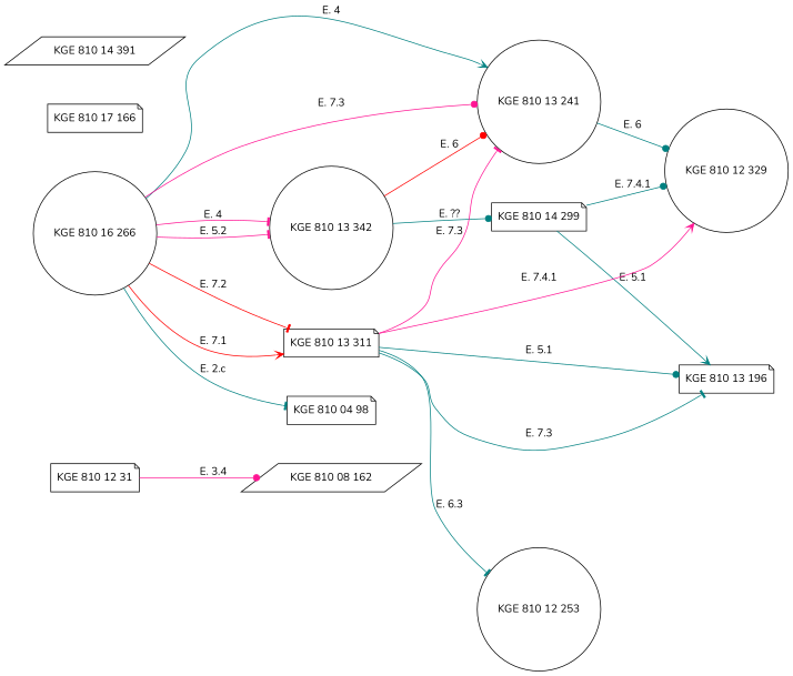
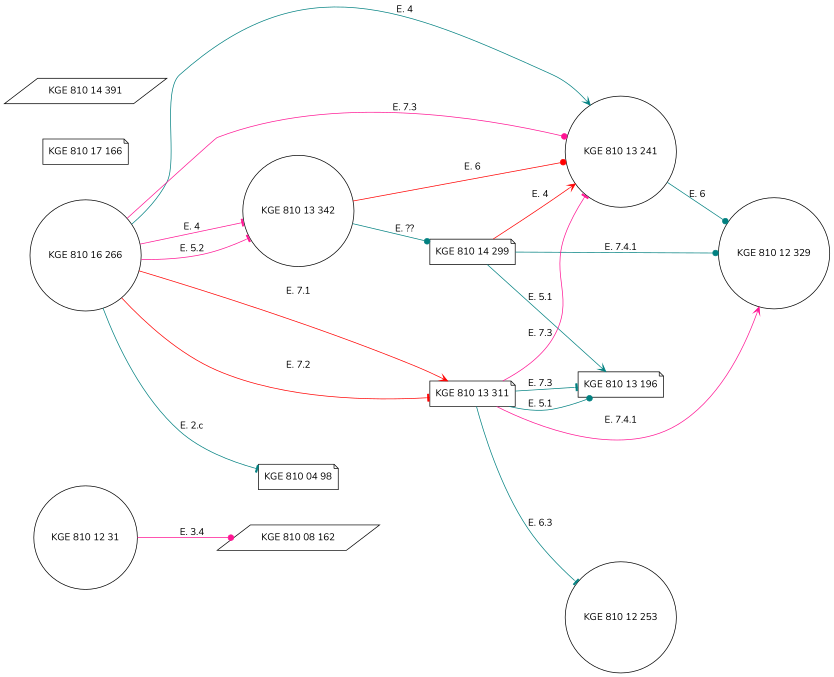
  digraph {
    fontname=Nunito
    nodesep=0.7
    rankdir=LR
    node [fontname=Nunito shape=note]
    edge [arrowhead=dot color=teal fontname=Nunito]
    "KGE 810 08 162" [shape=parallelogram]
-   "KGE 810 12 31"
+   "KGE 810 12 31" [shape=circle]
    "KGE 810 13 241" [shape=circle]
    "KGE 810 12 329" [shape=circle]
    "KGE 810 13 342" [shape=circle]
    "KGE 810 14 299"
    "KGE 810 13 311"
    "KGE 810 13 196"
    "KGE 810 12 253" [shape=circle]
    "KGE 810 16 266" [shape=circle]
    "KGE 810 04 98"
    "KGE 810 17 166"
    "KGE 810 14 391" [shape=parallelogram]
    "KGE 810 12 31" -> "KGE 810 08 162" [color=deeppink label="E. 3.4"]
    "KGE 810 13 241" -> "KGE 810 12 329" [label="E. 6"]
    "KGE 810 13 342" -> "KGE 810 13 241" [color=red label="E. 6"]
    "KGE 810 13 342" -> "KGE 810 14 299" [label="E. ??"]
+   "KGE 810 14 299" -> "KGE 810 13 241" [arrowhead=vee color=red label="E. 4"]
    "KGE 810 14 299" -> "KGE 810 12 329" [label="E. 7.4.1"]
    "KGE 810 14 299" -> "KGE 810 13 196" [arrowhead=vee label="E. 5.1"]
    "KGE 810 13 311" -> "KGE 810 13 241" [arrowhead=tee color=deeppink label="E. 7.3"]
    "KGE 810 13 311" -> "KGE 810 12 329" [arrowhead=vee color=deeppink label="E. 7.4.1"]
    "KGE 810 13 311" -> "KGE 810 13 196" [arrowhead=tee label="E. 7.3"]
    "KGE 810 13 311" -> "KGE 810 13 196" [label="E. 5.1"]
    "KGE 810 13 311" -> "KGE 810 12 253" [arrowhead=tee label="E. 6.3"]
    "KGE 810 16 266" -> "KGE 810 13 241" [arrowhead=vee label="E. 4"]
    "KGE 810 16 266" -> "KGE 810 13 241" [color=deeppink label="E. 7.3"]
    "KGE 810 16 266" -> "KGE 810 13 342" [arrowhead=tee color=deeppink label="E. 4"]
    "KGE 810 16 266" -> "KGE 810 13 342" [arrowhead=tee color=deeppink label="E. 5.2"]
    "KGE 810 16 266" -> "KGE 810 13 311" [arrowhead=vee color=red label="E. 7.1"]
    "KGE 810 16 266" -> "KGE 810 13 311" [arrowhead=tee color=red label="E. 7.2"]
    "KGE 810 16 266" -> "KGE 810 04 98" [arrowhead=tee label="E. 2.c"]
  }
